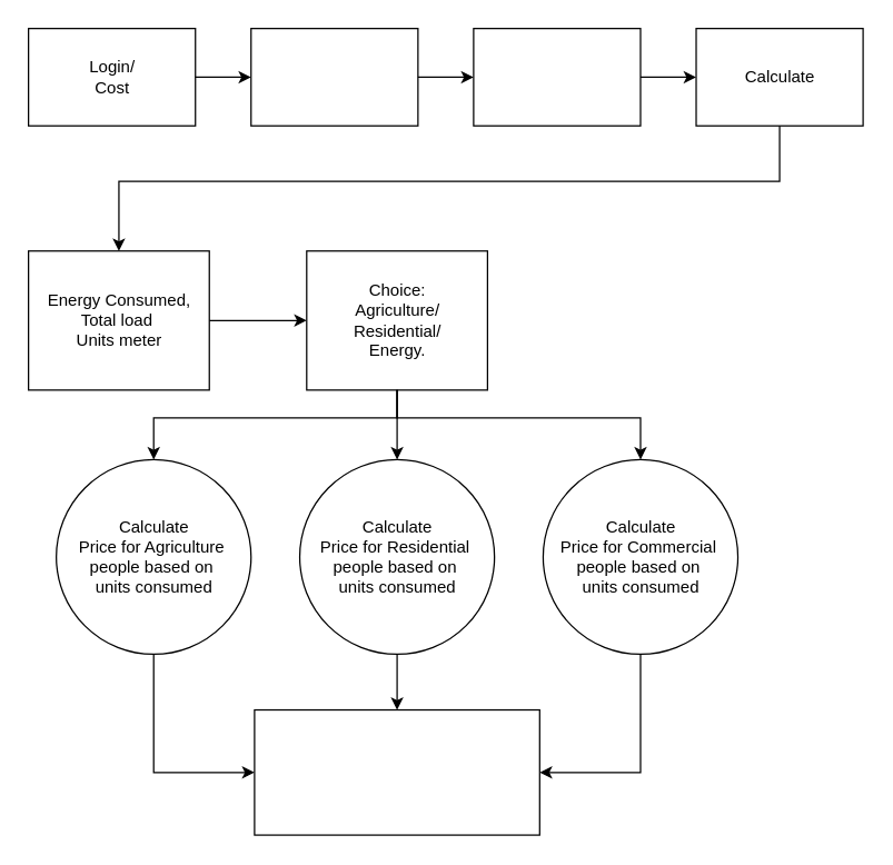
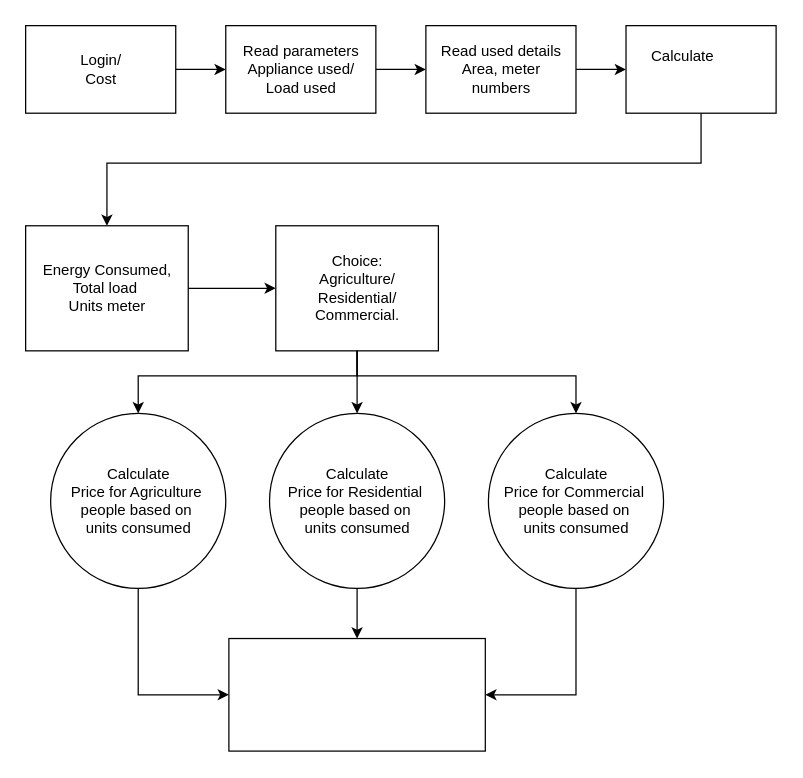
  <mxCell id="0" />
  <mxCell id="1" parent="0" />
  <mxCell id="2" value="" style="rounded=0;whiteSpace=wrap;html=1;" parent="1" vertex="1"><mxGeometry x="20" y="20" width="120" height="70" as="geometry" /></mxCell>
  <mxCell id="3" value="" style="rounded=0;whiteSpace=wrap;html=1;" parent="1" vertex="1"><mxGeometry x="180" y="20" width="120" height="70" as="geometry" /></mxCell>
  <mxCell id="4" value="" style="rounded=0;whiteSpace=wrap;html=1;" parent="1" vertex="1"><mxGeometry x="340" y="20" width="120" height="70" as="geometry" /></mxCell>
  <mxCell id="5" value="" style="rounded=0;whiteSpace=wrap;html=1;" parent="1" vertex="1"><mxGeometry x="500" y="20" width="120" height="70" as="geometry" /></mxCell>
  <mxCell id="6" value="" style="rounded=0;whiteSpace=wrap;html=1;" parent="1" vertex="1"><mxGeometry x="20" y="180" width="130" height="100" as="geometry" /></mxCell>
  <mxCell id="7" value="" style="endArrow=classic;html=1;rounded=0;exitX=0.5;exitY=1;exitDx=0;exitDy=0;entryX=0.5;entryY=0;entryDx=0;entryDy=0;" parent="1" source="5" target="6" edge="1"><mxGeometry width="50" height="50" relative="1" as="geometry"><mxPoint x="300" y="260" as="sourcePoint" /><mxPoint x="350" y="210" as="targetPoint" /><Array as="points"><mxPoint x="560" y="130" /><mxPoint x="85" y="130" /></Array></mxGeometry></mxCell>
  <mxCell id="8" value="" style="endArrow=classic;html=1;rounded=0;exitX=1;exitY=0.5;exitDx=0;exitDy=0;entryX=0;entryY=0.5;entryDx=0;entryDy=0;" parent="1" source="6" target="13" edge="1"><mxGeometry width="50" height="50" relative="1" as="geometry"><mxPoint x="300" y="260" as="sourcePoint" /><mxPoint x="220" y="230" as="targetPoint" /></mxGeometry></mxCell>
  <mxCell id="9" value="" style="endArrow=classic;html=1;rounded=0;exitX=1;exitY=0.5;exitDx=0;exitDy=0;entryX=0;entryY=0.5;entryDx=0;entryDy=0;" parent="1" source="2" target="3" edge="1"><mxGeometry width="50" height="50" relative="1" as="geometry"><mxPoint x="300" y="260" as="sourcePoint" /><mxPoint x="350" y="210" as="targetPoint" /></mxGeometry></mxCell>
  <mxCell id="10" value="" style="endArrow=classic;html=1;rounded=0;exitX=1;exitY=0.5;exitDx=0;exitDy=0;" parent="1" source="3" target="4" edge="1"><mxGeometry width="50" height="50" relative="1" as="geometry"><mxPoint x="300" y="260" as="sourcePoint" /><mxPoint x="350" y="210" as="targetPoint" /></mxGeometry></mxCell>
  <mxCell id="11" value="" style="endArrow=classic;html=1;rounded=0;exitX=1;exitY=0.5;exitDx=0;exitDy=0;" parent="1" source="4" target="5" edge="1"><mxGeometry width="50" height="50" relative="1" as="geometry"><mxPoint x="300" y="260" as="sourcePoint" /><mxPoint x="350" y="210" as="targetPoint" /></mxGeometry></mxCell>
  <mxCell id="12" value="" style="ellipse;whiteSpace=wrap;html=1;aspect=fixed;" parent="1" vertex="1"><mxGeometry x="40" y="330" width="140" height="140" as="geometry" /></mxCell>
  <mxCell id="13" value="" style="rounded=0;whiteSpace=wrap;html=1;" parent="1" vertex="1"><mxGeometry x="220" y="180" width="130" height="100" as="geometry" /></mxCell>
  <mxCell id="14" value="" style="ellipse;whiteSpace=wrap;html=1;aspect=fixed;" parent="1" vertex="1"><mxGeometry x="215" y="330" width="140" height="140" as="geometry" /></mxCell>
  <mxCell id="15" value="" style="ellipse;whiteSpace=wrap;html=1;aspect=fixed;" parent="1" vertex="1"><mxGeometry x="390" y="330" width="140" height="140" as="geometry" /></mxCell>
  <mxCell id="16" value="" style="endArrow=classic;html=1;rounded=0;exitX=0.5;exitY=1;exitDx=0;exitDy=0;entryX=0.5;entryY=0;entryDx=0;entryDy=0;" parent="1" source="13" target="14" edge="1"><mxGeometry width="50" height="50" relative="1" as="geometry"><mxPoint x="300" y="360" as="sourcePoint" /><mxPoint x="350" y="310" as="targetPoint" /></mxGeometry></mxCell>
  <mxCell id="17" value="" style="endArrow=classic;html=1;rounded=0;exitX=0.5;exitY=1;exitDx=0;exitDy=0;entryX=0.5;entryY=0;entryDx=0;entryDy=0;" parent="1" source="13" target="12" edge="1"><mxGeometry width="50" height="50" relative="1" as="geometry"><mxPoint x="300" y="360" as="sourcePoint" /><mxPoint x="350" y="310" as="targetPoint" /><Array as="points"><mxPoint x="285" y="300" /><mxPoint x="110" y="300" /></Array></mxGeometry></mxCell>
  <mxCell id="18" value="" style="rounded=0;whiteSpace=wrap;html=1;" parent="1" vertex="1"><mxGeometry x="182.5" y="510" width="205" height="90" as="geometry" /></mxCell>
  <mxCell id="19" value="" style="endArrow=classic;html=1;rounded=0;exitX=0.5;exitY=1;exitDx=0;exitDy=0;entryX=0.5;entryY=0;entryDx=0;entryDy=0;" parent="1" source="13" target="15" edge="1"><mxGeometry width="50" height="50" relative="1" as="geometry"><mxPoint x="300" y="360" as="sourcePoint" /><mxPoint x="350" y="310" as="targetPoint" /><Array as="points"><mxPoint x="285" y="300" /><mxPoint x="460" y="300" /></Array></mxGeometry></mxCell>
  <mxCell id="20" value="" style="endArrow=classic;html=1;rounded=0;exitX=0.5;exitY=1;exitDx=0;exitDy=0;entryX=0.5;entryY=0;entryDx=0;entryDy=0;" parent="1" source="14" target="18" edge="1"><mxGeometry width="50" height="50" relative="1" as="geometry"><mxPoint x="300" y="560" as="sourcePoint" /><mxPoint x="350" y="510" as="targetPoint" /></mxGeometry></mxCell>
  <mxCell id="21" value="" style="endArrow=classic;html=1;rounded=0;exitX=0.5;exitY=1;exitDx=0;exitDy=0;entryX=0;entryY=0.5;entryDx=0;entryDy=0;" parent="1" source="12" target="18" edge="1"><mxGeometry width="50" height="50" relative="1" as="geometry"><mxPoint x="300" y="560" as="sourcePoint" /><mxPoint x="350" y="510" as="targetPoint" /><Array as="points"><mxPoint x="110" y="555" /></Array></mxGeometry></mxCell>
  <mxCell id="22" value="" style="endArrow=classic;html=1;rounded=0;exitX=0.5;exitY=1;exitDx=0;exitDy=0;entryX=1;entryY=0.5;entryDx=0;entryDy=0;" parent="1" source="15" target="18" edge="1"><mxGeometry width="50" height="50" relative="1" as="geometry"><mxPoint x="300" y="560" as="sourcePoint" /><mxPoint x="350" y="510" as="targetPoint" /><Array as="points"><mxPoint x="460" y="555" /></Array></mxGeometry></mxCell>
  <mxCell id="23" value="Login/&lt;br&gt;Cost" style="text;html=1;resizable=0;autosize=1;align=center;verticalAlign=middle;points=[];fillColor=none;strokeColor=none;rounded=0;" parent="1" vertex="1"><mxGeometry x="55" y="40" width="50" height="30" as="geometry" /></mxCell>
- <mxCell id="26" value="Calculate" style="text;html=1;resizable=0;autosize=1;align=center;verticalAlign=middle;points=[];fillColor=none;strokeColor=none;rounded=0;" parent="1" vertex="1"><mxGeometry x="525" y="45" width="70" height="20" as="geometry" /></mxCell>
+ <mxCell id="24" value="Read parameters&lt;br&gt;Appliance used/&lt;br&gt;Load used" style="text;html=1;resizable=0;autosize=1;align=center;verticalAlign=middle;points=[];fillColor=none;strokeColor=none;rounded=0;" parent="1" vertex="1"><mxGeometry x="185" y="30" width="110" height="50" as="geometry" /></mxCell>
+ <mxCell id="25" value="Read used details&lt;br&gt;Area, meter&lt;br&gt;numbers" style="text;html=1;resizable=0;autosize=1;align=center;verticalAlign=middle;points=[];fillColor=none;strokeColor=none;rounded=0;" parent="1" vertex="1"><mxGeometry x="345" y="30" width="110" height="50" as="geometry" /></mxCell>
+ <mxCell id="26" value="Calculate" style="text;html=1;resizable=0;autosize=1;align=center;verticalAlign=middle;points=[];fillColor=none;strokeColor=none;rounded=0;" parent="1" vertex="1"><mxGeometry x="510" y="35" width="70" height="20" as="geometry" /></mxCell>
  <mxCell id="27" value="Energy Consumed,&lt;br&gt;Total load&amp;nbsp;&lt;br&gt;Units meter" style="text;html=1;resizable=0;autosize=1;align=center;verticalAlign=middle;points=[];fillColor=none;strokeColor=none;rounded=0;" parent="1" vertex="1"><mxGeometry x="25" y="205" width="120" height="50" as="geometry" /></mxCell>
- <mxCell id="28" value="Choice:&lt;br&gt;Agriculture/&lt;br&gt;Residential/&lt;br&gt;Energy." style="text;html=1;resizable=0;autosize=1;align=center;verticalAlign=middle;points=[];fillColor=none;strokeColor=none;rounded=0;" parent="1" vertex="1"><mxGeometry x="245" y="200" width="80" height="60" as="geometry" /></mxCell>
+ <mxCell id="28" value="Choice:&lt;br&gt;Agriculture/&lt;br&gt;Residential/&lt;br&gt;Commercial." style="text;html=1;resizable=0;autosize=1;align=center;verticalAlign=middle;points=[];fillColor=none;strokeColor=none;rounded=0;" parent="1" vertex="1"><mxGeometry x="245" y="200" width="80" height="60" as="geometry" /></mxCell>
  <mxCell id="29" value="Calculate&lt;br&gt;Price for Agriculture&amp;nbsp;&lt;br&gt;people based on&amp;nbsp;&lt;br&gt;units consumed" style="text;html=1;resizable=0;autosize=1;align=center;verticalAlign=middle;points=[];fillColor=none;strokeColor=none;rounded=0;" parent="1" vertex="1"><mxGeometry x="50" y="370" width="120" height="60" as="geometry" /></mxCell>
  <mxCell id="30" value="Calculate&lt;br&gt;Price for Residential&amp;nbsp;&lt;br&gt;people based on&amp;nbsp;&lt;br&gt;units consumed" style="text;html=1;resizable=0;autosize=1;align=center;verticalAlign=middle;points=[];fillColor=none;strokeColor=none;rounded=0;" parent="1" vertex="1"><mxGeometry x="220" y="370" width="130" height="60" as="geometry" /></mxCell>
  <mxCell id="31" value="Calculate&lt;br&gt;Price for Commercial&amp;nbsp;&lt;br&gt;people based on&amp;nbsp;&lt;br&gt;units consumed" style="text;html=1;resizable=0;autosize=1;align=center;verticalAlign=middle;points=[];fillColor=none;strokeColor=none;rounded=0;" parent="1" vertex="1"><mxGeometry x="395" y="370" width="130" height="60" as="geometry" /></mxCell>
